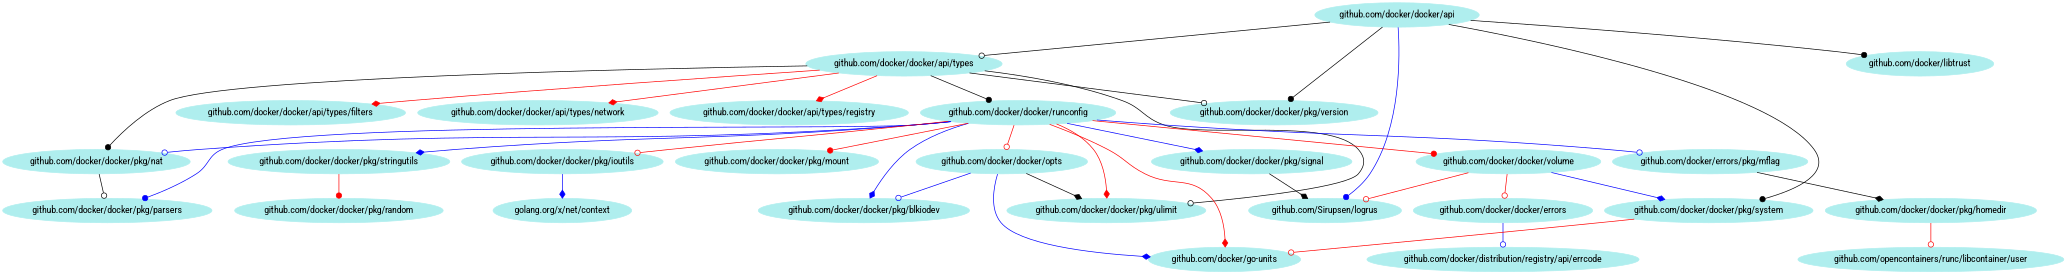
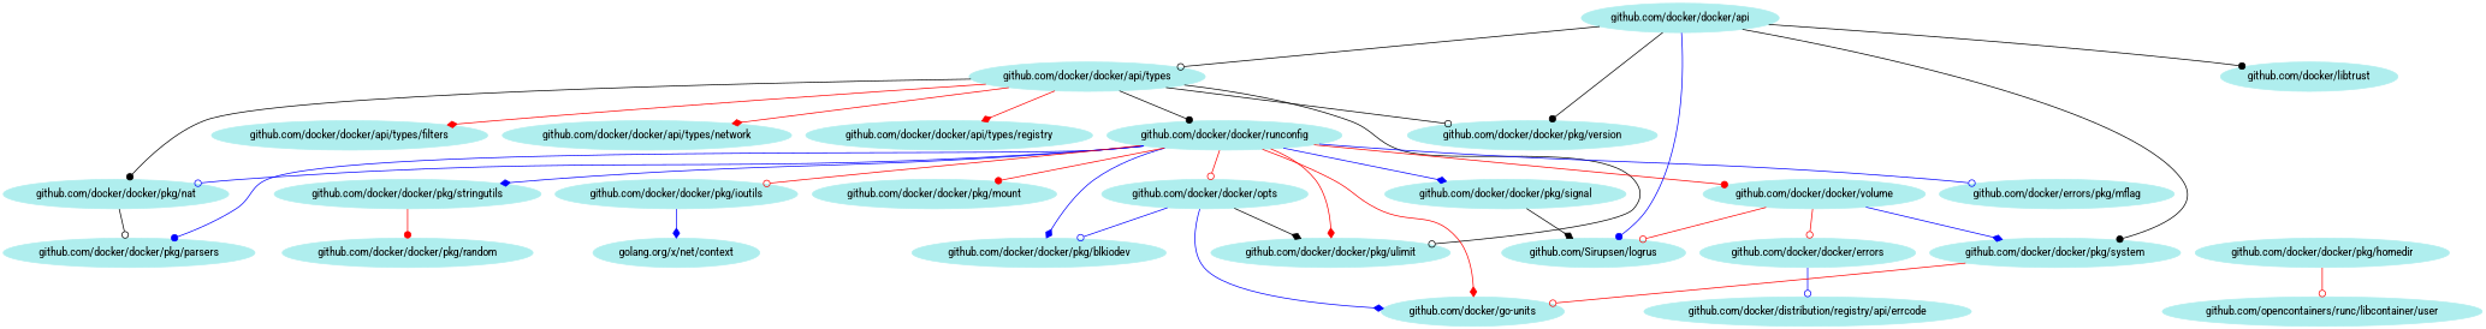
  digraph {
    fontname="Roboto Condensed"
    node [color=paleturquoise fontname="Roboto Condensed" style=filled]
    edge [arrowhead=diamond color=red fontname="Roboto Condensed"]
    n1 [label="github.com/Sirupsen/logrus"]
    n2 [label="github.com/docker/docker/api/types"]
    n3 [label="github.com/docker/docker/api/types/filters"]
    n4 [label="github.com/docker/docker/api/types/network"]
    n5 [label="github.com/docker/docker/api/types/registry"]
    n6 [label="github.com/docker/docker/pkg/nat"]
    n7 [label="github.com/docker/docker/pkg/ulimit"]
    n8 [label="github.com/docker/docker/pkg/version"]
    n9 [label="github.com/docker/docker/runconfig"]
    n10 [label="github.com/docker/docker/pkg/parsers"]
    n11 [label="github.com/docker/docker/opts"]
    n12 [label="github.com/docker/docker/pkg/blkiodev"]
    n13 [label="github.com/docker/go-units"]
    n14 [label="github.com/docker/docker/volume"]
    n15 [label="github.com/docker/errors/pkg/mflag"]
    n16 [label="github.com/docker/docker/pkg/stringutils"]
    n17 [label="github.com/docker/docker/pkg/ioutils"]
    n18 [label="github.com/docker/docker/pkg/mount"]
    n19 [label="github.com/docker/docker/pkg/signal"]
    n20 [label="github.com/docker/docker/errors"]
    n21 [label="github.com/docker/docker/pkg/system"]
    n22 [label="github.com/docker/docker/pkg/homedir"]
    n23 [label="github.com/docker/docker/pkg/random"]
    n24 [label="golang.org/x/net/context"]
    n25 [label="github.com/docker/distribution/registry/api/errcode"]
    n26 [label="github.com/opencontainers/runc/libcontainer/user"]
    n27 [label="github.com/docker/libtrust"]
    n28 [label="github.com/docker/docker/api"]
    n2 -> n3
    n2 -> n4
    n2 -> n5
    n2 -> n6 [arrowhead=dot color=black]
    n2 -> n7 [arrowhead=odot color=black]
    n2 -> n8 [arrowhead=odot color=black]
    n2 -> n9 [arrowhead=dot color=black]
    n6 -> n10 [arrowhead=odot color=black]
    n9 -> n6 [arrowhead=odot color=blue]
    n9 -> n7
    n9 -> n10 [arrowhead=dot color=blue]
    n9 -> n11 [arrowhead=odot]
    n9 -> n12 [color=blue]
    n9 -> n13
    n9 -> n14 [arrowhead=dot]
    n9 -> n15 [arrowhead=odot color=blue]
    n9 -> n16 [color=blue]
    n9 -> n17 [arrowhead=odot]
    n9 -> n18 [arrowhead=dot]
    n9 -> n19 [color=blue]
    n11 -> n7 [color=black]
    n11 -> n12 [arrowhead=odot color=blue]
    n11 -> n13 [color=blue]
    n14 -> n1 [arrowhead=odot]
    n14 -> n20 [arrowhead=odot]
    n14 -> n21 [color=blue]
-   n15 -> n22 [color=black]
    n16 -> n23 [arrowhead=dot]
    n17 -> n24 [color=blue]
    n19 -> n1 [color=black]
    n20 -> n25 [arrowhead=odot color=blue]
    n21 -> n13 [arrowhead=odot]
    n22 -> n26 [arrowhead=odot]
    n28 -> n1 [arrowhead=dot color=blue]
    n28 -> n2 [arrowhead=odot color=black]
    n28 -> n8 [arrowhead=dot color=black]
    n28 -> n21 [arrowhead=dot color=black]
    n28 -> n27 [arrowhead=dot color=black]
  }
